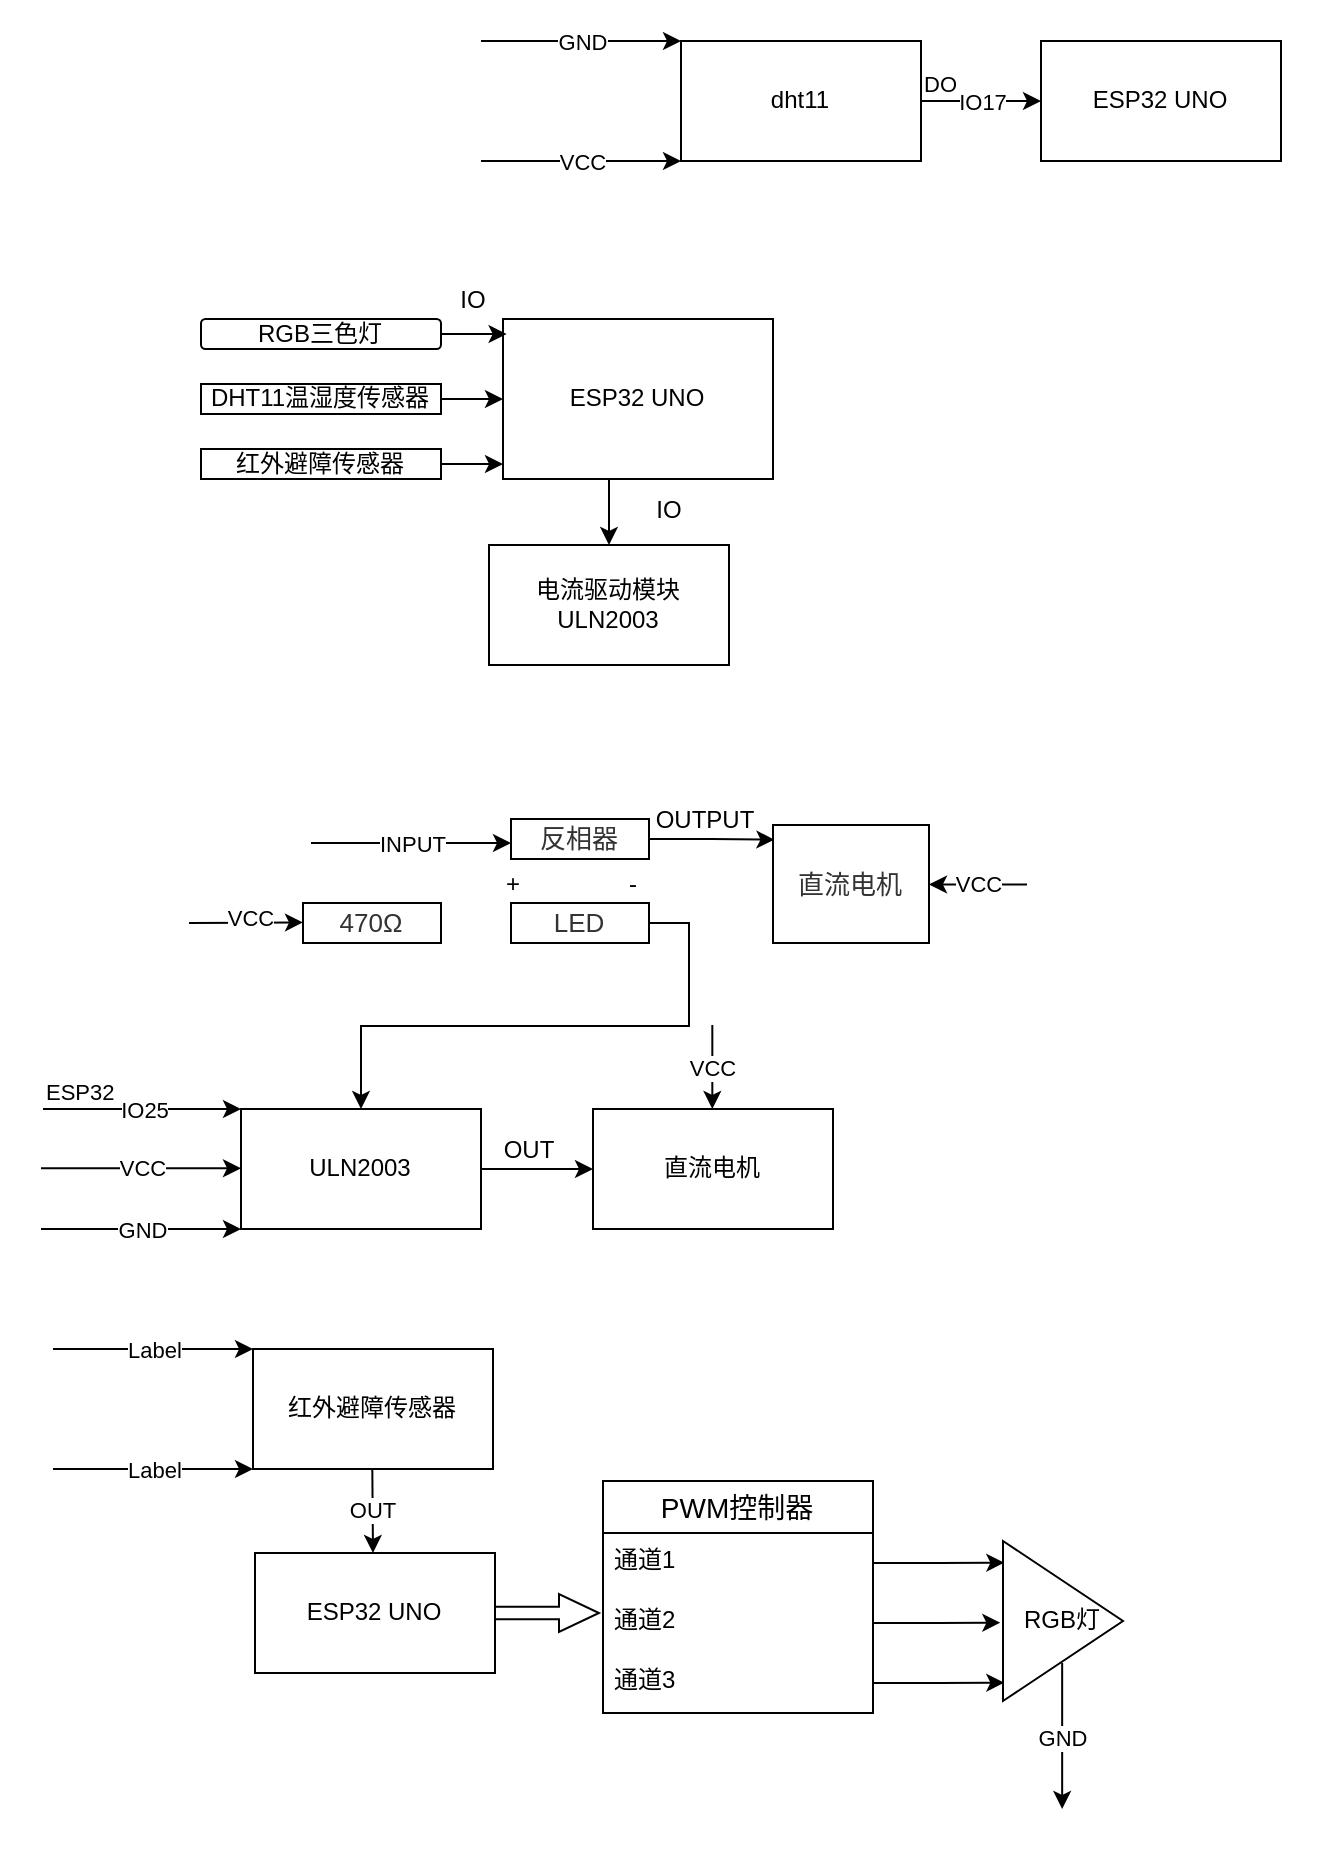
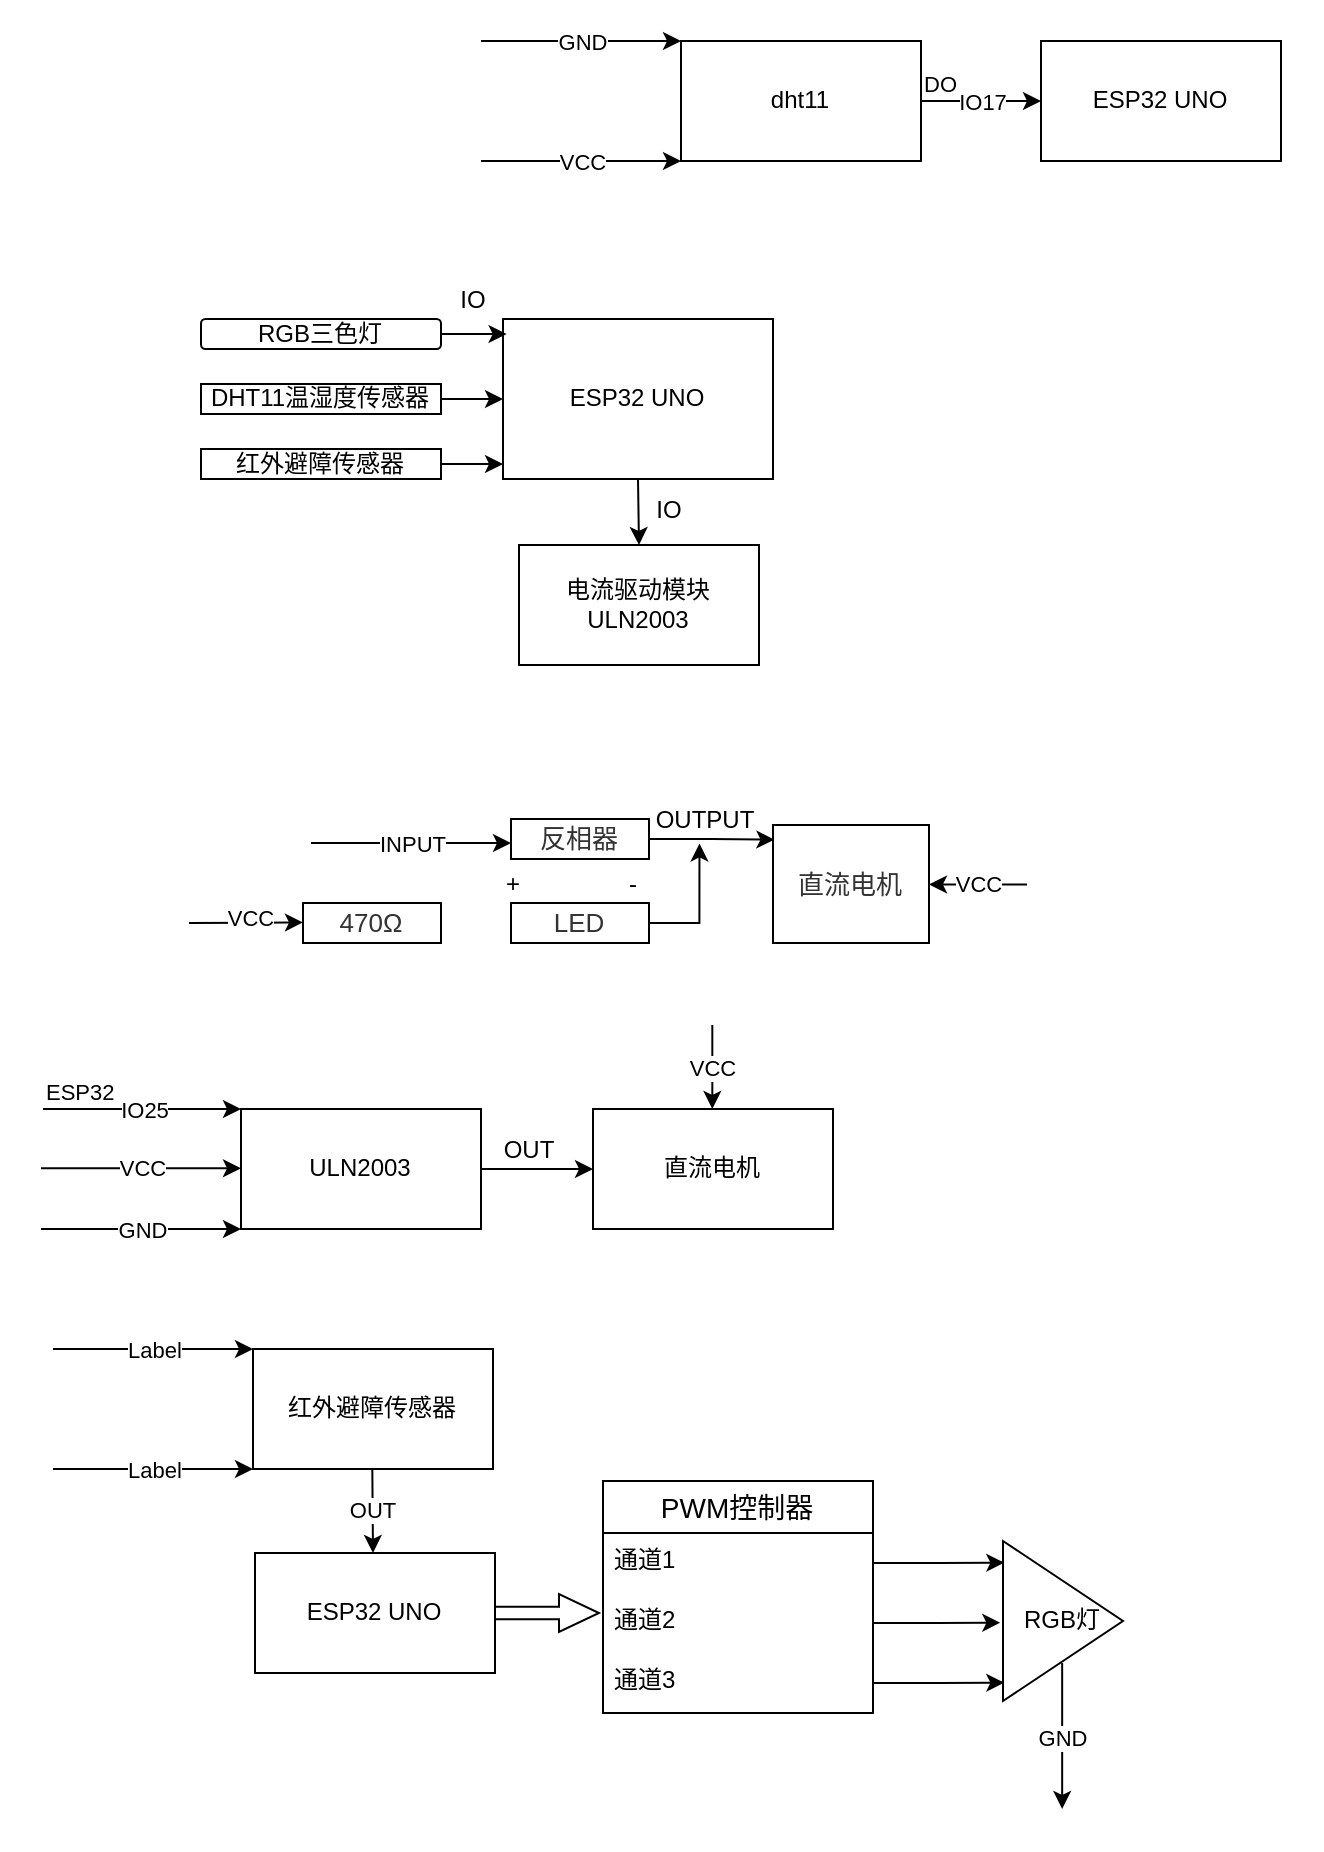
  <mxCell id="0" />
  <mxCell id="1" parent="0" />
  <mxCell id="2" value="dht11" style="rounded=0;whiteSpace=wrap;html=1;" vertex="1" parent="1"><mxGeometry x="340" y="20" width="120" height="60" as="geometry" /></mxCell>
  <mxCell id="3" value="" style="endArrow=classic;html=1;rounded=0;" edge="1" parent="1"><mxGeometry relative="1" as="geometry"><mxPoint x="240" y="20" as="sourcePoint" /><mxPoint x="340" y="20" as="targetPoint" /></mxGeometry></mxCell>
  <mxCell id="4" value="GND" style="edgeLabel;resizable=0;html=1;align=center;verticalAlign=middle;" connectable="0" vertex="1" parent="3"><mxGeometry relative="1" as="geometry" /></mxCell>
  <mxCell id="5" value="" style="endArrow=classic;html=1;rounded=0;" edge="1" parent="1"><mxGeometry relative="1" as="geometry"><mxPoint x="240" y="80" as="sourcePoint" /><mxPoint x="340" y="80" as="targetPoint" /></mxGeometry></mxCell>
  <mxCell id="6" value="VCC" style="edgeLabel;resizable=0;html=1;align=center;verticalAlign=middle;" connectable="0" vertex="1" parent="5"><mxGeometry relative="1" as="geometry" /></mxCell>
  <mxCell id="7" value="" style="endArrow=classic;html=1;rounded=0;" edge="1" parent="1" source="2"><mxGeometry relative="1" as="geometry"><mxPoint x="460" y="50" as="sourcePoint" /><mxPoint x="520" y="50" as="targetPoint" /></mxGeometry></mxCell>
  <mxCell id="8" value="IO17" style="edgeLabel;resizable=0;html=1;align=center;verticalAlign=middle;" connectable="0" vertex="1" parent="7"><mxGeometry relative="1" as="geometry" /></mxCell>
  <mxCell id="9" value="DO" style="edgeLabel;resizable=0;html=1;align=left;verticalAlign=bottom;" connectable="0" vertex="1" parent="7"><mxGeometry x="-1" relative="1" as="geometry" /></mxCell>
  <mxCell id="10" value="ESP32 UNO" style="rounded=0;whiteSpace=wrap;html=1;" vertex="1" parent="1"><mxGeometry x="520" y="20" width="120" height="60" as="geometry" /></mxCell>
  <mxCell id="11" style="edgeStyle=orthogonalEdgeStyle;rounded=0;orthogonalLoop=1;jettySize=auto;html=1;exitX=0.5;exitY=1;exitDx=0;exitDy=0;entryX=0.5;entryY=0;entryDx=0;entryDy=0;" edge="1" parent="1" source="12" target="20"><mxGeometry relative="1" as="geometry" /></mxCell>
  <mxCell id="12" value="ESP32 UNO" style="rounded=0;whiteSpace=wrap;html=1;" vertex="1" parent="1"><mxGeometry x="251" y="159" width="135" height="80" as="geometry" /></mxCell>
  <mxCell id="13" style="edgeStyle=orthogonalEdgeStyle;rounded=0;orthogonalLoop=1;jettySize=auto;html=1;exitX=1;exitY=0.5;exitDx=0;exitDy=0;entryX=0.013;entryY=0.103;entryDx=0;entryDy=0;entryPerimeter=0;" edge="1" parent="1" source="14" target="12"><mxGeometry relative="1" as="geometry" /></mxCell>
  <mxCell id="14" value="RGB三色灯" style="whiteSpace=wrap;html=1;rounded=1;" vertex="1" parent="1"><mxGeometry x="100" y="159" width="120" height="15" as="geometry" /></mxCell>
  <mxCell id="15" style="edgeStyle=orthogonalEdgeStyle;rounded=0;orthogonalLoop=1;jettySize=auto;html=1;exitX=1;exitY=0.5;exitDx=0;exitDy=0;entryX=0;entryY=0.5;entryDx=0;entryDy=0;" edge="1" parent="1" source="16" target="12"><mxGeometry relative="1" as="geometry" /></mxCell>
  <mxCell id="16" value="DHT11温湿度传感器" style="rounded=0;whiteSpace=wrap;html=1;" vertex="1" parent="1"><mxGeometry x="100" y="191.5" width="120" height="15" as="geometry" /></mxCell>
  <mxCell id="17" style="edgeStyle=orthogonalEdgeStyle;rounded=0;orthogonalLoop=1;jettySize=auto;html=1;exitX=1;exitY=0.5;exitDx=0;exitDy=0;entryX=0;entryY=0.902;entryDx=0;entryDy=0;entryPerimeter=0;" edge="1" parent="1" source="18" target="12"><mxGeometry relative="1" as="geometry" /></mxCell>
  <mxCell id="18" value="红外避障传感器" style="rounded=0;whiteSpace=wrap;html=1;" vertex="1" parent="1"><mxGeometry x="100" y="224" width="120" height="15" as="geometry" /></mxCell>
  <mxCell id="19" value="IO" style="text;html=1;align=center;verticalAlign=middle;resizable=0;points=[];autosize=1;strokeColor=none;fillColor=none;" vertex="1" parent="1"><mxGeometry x="224" y="141" width="23" height="18" as="geometry" /></mxCell>
- <mxCell id="20" value="电流驱动模块&lt;br&gt;ULN2003" style="rounded=0;whiteSpace=wrap;html=1;" vertex="1" parent="1"><mxGeometry x="244" y="272" width="120" height="60" as="geometry" /></mxCell>
+ <mxCell id="20" value="电流驱动模块&lt;br&gt;ULN2003" style="rounded=0;whiteSpace=wrap;html=1;" vertex="1" parent="1"><mxGeometry x="259" y="272" width="120" height="60" as="geometry" /></mxCell>
  <mxCell id="21" value="IO" style="text;html=1;align=center;verticalAlign=middle;resizable=0;points=[];autosize=1;strokeColor=none;fillColor=none;" vertex="1" parent="1"><mxGeometry x="322" y="246" width="23" height="18" as="geometry" /></mxCell>
  <mxCell id="22" value="&lt;span style=&quot;color: rgb(51 , 51 , 51) ; font-family: &amp;#34;arial&amp;#34; , sans-serif ; font-size: 13px ; background-color: rgb(255 , 255 , 255)&quot;&gt;470Ω&lt;/span&gt;" style="rounded=0;whiteSpace=wrap;html=1;" vertex="1" parent="1"><mxGeometry x="151" y="451" width="69" height="20" as="geometry" /></mxCell>
  <mxCell id="23" value="" style="endArrow=classic;html=1;rounded=0;" edge="1" parent="1"><mxGeometry relative="1" as="geometry"><mxPoint x="94" y="461" as="sourcePoint" /><mxPoint x="151" y="460.71" as="targetPoint" /></mxGeometry></mxCell>
  <mxCell id="24" value="VCC" style="edgeLabel;resizable=0;html=1;align=center;verticalAlign=middle;" connectable="0" vertex="1" parent="23"><mxGeometry relative="1" as="geometry"><mxPoint x="2" y="-2" as="offset" /></mxGeometry></mxCell>
- <mxCell id="25" style="edgeStyle=orthogonalEdgeStyle;rounded=0;orthogonalLoop=1;jettySize=auto;html=1;exitX=1;exitY=0.5;exitDx=0;exitDy=0;" edge="1" parent="1" source="26" target="38"><mxGeometry relative="1" as="geometry"><mxPoint x="350.143" y="417.114" as="targetPoint" /></mxGeometry></mxCell>
+ <mxCell id="25" style="edgeStyle=orthogonalEdgeStyle;rounded=0;orthogonalLoop=1;jettySize=auto;html=1;exitX=1;exitY=0.5;exitDx=0;exitDy=0;entryX=0.454;entryY=1.124;entryDx=0;entryDy=0;entryPerimeter=0;" edge="1" parent="1" source="26" target="36"><mxGeometry relative="1" as="geometry"><mxPoint x="350.143" y="417.114" as="targetPoint" /></mxGeometry></mxCell>
  <mxCell id="26" value="&lt;font color=&quot;#333333&quot; face=&quot;arial, sans-serif&quot;&gt;&lt;span style=&quot;font-size: 13px ; background-color: rgb(255 , 255 , 255)&quot;&gt;LED&lt;/span&gt;&lt;/font&gt;" style="rounded=0;whiteSpace=wrap;html=1;" vertex="1" parent="1"><mxGeometry x="255" y="451" width="69" height="20" as="geometry" /></mxCell>
  <mxCell id="27" value="+" style="text;html=1;align=center;verticalAlign=middle;resizable=0;points=[];autosize=1;strokeColor=none;fillColor=none;" vertex="1" parent="1"><mxGeometry x="247" y="433" width="17" height="18" as="geometry" /></mxCell>
  <mxCell id="28" value="-" style="text;html=1;align=center;verticalAlign=middle;resizable=0;points=[];autosize=1;strokeColor=none;fillColor=none;" vertex="1" parent="1"><mxGeometry x="309" y="433" width="14" height="18" as="geometry" /></mxCell>
  <mxCell id="29" value="" style="endArrow=classic;html=1;rounded=0;" edge="1" parent="1"><mxGeometry relative="1" as="geometry"><mxPoint x="155" y="421" as="sourcePoint" /><mxPoint x="255" y="421" as="targetPoint" /></mxGeometry></mxCell>
  <mxCell id="30" value="INPUT" style="edgeLabel;resizable=0;html=1;align=center;verticalAlign=middle;" connectable="0" vertex="1" parent="29"><mxGeometry relative="1" as="geometry" /></mxCell>
  <mxCell id="31" style="edgeStyle=orthogonalEdgeStyle;rounded=0;orthogonalLoop=1;jettySize=auto;html=1;exitX=1;exitY=0.5;exitDx=0;exitDy=0;entryX=0.009;entryY=0.125;entryDx=0;entryDy=0;entryPerimeter=0;" edge="1" parent="1" source="32" target="33"><mxGeometry relative="1" as="geometry" /></mxCell>
  <mxCell id="32" value="&lt;font color=&quot;#333333&quot; face=&quot;arial, sans-serif&quot;&gt;&lt;span style=&quot;font-size: 13px ; background-color: rgb(255 , 255 , 255)&quot;&gt;反相器&lt;/span&gt;&lt;/font&gt;" style="rounded=0;whiteSpace=wrap;html=1;" vertex="1" parent="1"><mxGeometry x="255" y="409" width="69" height="20" as="geometry" /></mxCell>
  <mxCell id="33" value="&lt;font color=&quot;#333333&quot; face=&quot;arial, sans-serif&quot;&gt;&lt;span style=&quot;font-size: 13px ; background-color: rgb(255 , 255 , 255)&quot;&gt;直流电机&lt;/span&gt;&lt;/font&gt;" style="rounded=0;whiteSpace=wrap;html=1;" vertex="1" parent="1"><mxGeometry x="386" y="412" width="78" height="59" as="geometry" /></mxCell>
  <mxCell id="34" value="" style="endArrow=classic;html=1;rounded=0;" edge="1" parent="1"><mxGeometry relative="1" as="geometry"><mxPoint x="513" y="441.71" as="sourcePoint" /><mxPoint x="464" y="441.71" as="targetPoint" /></mxGeometry></mxCell>
  <mxCell id="35" value="VCC" style="edgeLabel;resizable=0;html=1;align=center;verticalAlign=middle;" connectable="0" vertex="1" parent="34"><mxGeometry relative="1" as="geometry" /></mxCell>
  <mxCell id="36" value="OUTPUT" style="text;html=1;align=center;verticalAlign=middle;resizable=0;points=[];autosize=1;strokeColor=none;fillColor=none;" vertex="1" parent="1"><mxGeometry x="322" y="401" width="60" height="18" as="geometry" /></mxCell>
  <mxCell id="37" value="" style="edgeStyle=orthogonalEdgeStyle;rounded=0;orthogonalLoop=1;jettySize=auto;html=1;" edge="1" parent="1" source="38" target="46"><mxGeometry relative="1" as="geometry" /></mxCell>
  <mxCell id="38" value="ULN2003" style="rounded=0;whiteSpace=wrap;html=1;" vertex="1" parent="1"><mxGeometry x="120" y="554" width="120" height="60" as="geometry" /></mxCell>
  <mxCell id="39" value="" style="endArrow=classic;html=1;rounded=0;" edge="1" parent="1"><mxGeometry relative="1" as="geometry"><mxPoint x="21" y="554" as="sourcePoint" /><mxPoint x="120" y="554" as="targetPoint" /></mxGeometry></mxCell>
  <mxCell id="40" value="IO25" style="edgeLabel;resizable=0;html=1;align=center;verticalAlign=middle;" connectable="0" vertex="1" parent="39"><mxGeometry relative="1" as="geometry" /></mxCell>
  <mxCell id="41" value="ESP32" style="edgeLabel;resizable=0;html=1;align=left;verticalAlign=bottom;" connectable="0" vertex="1" parent="39"><mxGeometry x="-1" relative="1" as="geometry" /></mxCell>
  <mxCell id="42" value="" style="endArrow=classic;html=1;rounded=0;" edge="1" parent="1"><mxGeometry relative="1" as="geometry"><mxPoint x="20" y="583.66" as="sourcePoint" /><mxPoint x="120" y="583.66" as="targetPoint" /></mxGeometry></mxCell>
  <mxCell id="43" value="VCC" style="edgeLabel;resizable=0;html=1;align=center;verticalAlign=middle;" connectable="0" vertex="1" parent="42"><mxGeometry relative="1" as="geometry" /></mxCell>
  <mxCell id="44" value="" style="endArrow=classic;html=1;rounded=0;" edge="1" parent="1"><mxGeometry relative="1" as="geometry"><mxPoint x="20" y="614" as="sourcePoint" /><mxPoint x="120" y="614" as="targetPoint" /></mxGeometry></mxCell>
  <mxCell id="45" value="GND" style="edgeLabel;resizable=0;html=1;align=center;verticalAlign=middle;" connectable="0" vertex="1" parent="44"><mxGeometry relative="1" as="geometry" /></mxCell>
  <mxCell id="46" value="直流电机" style="whiteSpace=wrap;html=1;rounded=0;" vertex="1" parent="1"><mxGeometry x="296" y="554" width="120" height="60" as="geometry" /></mxCell>
  <mxCell id="47" value="OUT" style="text;html=1;align=center;verticalAlign=middle;resizable=0;points=[];autosize=1;strokeColor=none;fillColor=none;" vertex="1" parent="1"><mxGeometry x="246" y="566" width="36" height="18" as="geometry" /></mxCell>
  <mxCell id="48" value="" style="endArrow=classic;html=1;rounded=0;" edge="1" parent="1"><mxGeometry relative="1" as="geometry"><mxPoint x="355.66" y="512" as="sourcePoint" /><mxPoint x="355.66" y="554" as="targetPoint" /></mxGeometry></mxCell>
  <mxCell id="49" value="VCC" style="edgeLabel;resizable=0;html=1;align=center;verticalAlign=middle;" connectable="0" vertex="1" parent="48"><mxGeometry relative="1" as="geometry" /></mxCell>
  <mxCell id="50" value="红外避障传感器" style="rounded=0;whiteSpace=wrap;html=1;" vertex="1" parent="1"><mxGeometry x="126" y="674" width="120" height="60" as="geometry" /></mxCell>
  <mxCell id="51" value="" style="endArrow=classic;html=1;rounded=0;" edge="1" parent="1"><mxGeometry relative="1" as="geometry"><mxPoint x="26" y="674" as="sourcePoint" /><mxPoint x="126" y="674" as="targetPoint" /></mxGeometry></mxCell>
  <mxCell id="52" value="Label" style="edgeLabel;resizable=0;html=1;align=center;verticalAlign=middle;" connectable="0" vertex="1" parent="51"><mxGeometry relative="1" as="geometry" /></mxCell>
  <mxCell id="53" value="" style="endArrow=classic;html=1;rounded=0;" edge="1" parent="1"><mxGeometry relative="1" as="geometry"><mxPoint x="26" y="734" as="sourcePoint" /><mxPoint x="126" y="734" as="targetPoint" /></mxGeometry></mxCell>
  <mxCell id="54" value="Label" style="edgeLabel;resizable=0;html=1;align=center;verticalAlign=middle;" connectable="0" vertex="1" parent="53"><mxGeometry relative="1" as="geometry" /></mxCell>
  <mxCell id="55" value="ESP32 UNO" style="rounded=0;whiteSpace=wrap;html=1;" vertex="1" parent="1"><mxGeometry x="127" y="776" width="120" height="60" as="geometry" /></mxCell>
  <mxCell id="56" value="PWM控制器" style="swimlane;fontStyle=0;childLayout=stackLayout;horizontal=1;startSize=26;horizontalStack=0;resizeParent=1;resizeParentMax=0;resizeLast=0;collapsible=1;marginBottom=0;align=center;fontSize=14;" vertex="1" parent="1"><mxGeometry x="301" y="740" width="135" height="116" as="geometry" /></mxCell>
  <mxCell id="57" value="通道1" style="text;strokeColor=none;fillColor=none;spacingLeft=4;spacingRight=4;overflow=hidden;rotatable=0;points=[[0,0.5],[1,0.5]];portConstraint=eastwest;fontSize=12;" vertex="1" parent="56"><mxGeometry y="26" width="135" height="30" as="geometry" /></mxCell>
  <mxCell id="58" value="通道2" style="text;strokeColor=none;fillColor=none;spacingLeft=4;spacingRight=4;overflow=hidden;rotatable=0;points=[[0,0.5],[1,0.5]];portConstraint=eastwest;fontSize=12;" vertex="1" parent="56"><mxGeometry y="56" width="135" height="30" as="geometry" /></mxCell>
  <mxCell id="59" value="通道3" style="text;strokeColor=none;fillColor=none;spacingLeft=4;spacingRight=4;overflow=hidden;rotatable=0;points=[[0,0.5],[1,0.5]];portConstraint=eastwest;fontSize=12;" vertex="1" parent="56"><mxGeometry y="86" width="135" height="30" as="geometry" /></mxCell>
  <mxCell id="60" value="" style="endArrow=classic;html=1;rounded=0;" edge="1" parent="1"><mxGeometry relative="1" as="geometry"><mxPoint x="185.66" y="734" as="sourcePoint" /><mxPoint x="186" y="776" as="targetPoint" /></mxGeometry></mxCell>
  <mxCell id="61" value="OUT" style="edgeLabel;resizable=0;html=1;align=center;verticalAlign=middle;" connectable="0" vertex="1" parent="60"><mxGeometry relative="1" as="geometry" /></mxCell>
  <mxCell id="62" value="" style="html=1;shadow=0;dashed=0;align=center;verticalAlign=middle;shape=mxgraph.arrows2.arrow;dy=0.67;dx=20;notch=0;" vertex="1" parent="1"><mxGeometry x="247" y="796.5" width="52" height="19" as="geometry" /></mxCell>
  <mxCell id="63" style="edgeStyle=orthogonalEdgeStyle;rounded=0;orthogonalLoop=1;jettySize=auto;html=1;exitX=1;exitY=0.5;exitDx=0;exitDy=0;" edge="1" parent="1" source="57"><mxGeometry relative="1" as="geometry"><mxPoint x="501.667" y="780.833" as="targetPoint" /></mxGeometry></mxCell>
  <mxCell id="64" style="edgeStyle=orthogonalEdgeStyle;rounded=0;orthogonalLoop=1;jettySize=auto;html=1;exitX=1;exitY=0.5;exitDx=0;exitDy=0;" edge="1" parent="1" source="58"><mxGeometry relative="1" as="geometry"><mxPoint x="499.667" y="810.833" as="targetPoint" /></mxGeometry></mxCell>
  <mxCell id="65" style="edgeStyle=orthogonalEdgeStyle;rounded=0;orthogonalLoop=1;jettySize=auto;html=1;exitX=1;exitY=0.5;exitDx=0;exitDy=0;" edge="1" parent="1" source="59"><mxGeometry relative="1" as="geometry"><mxPoint x="501.667" y="840.833" as="targetPoint" /></mxGeometry></mxCell>
  <mxCell id="66" value="RGB灯" style="triangle;whiteSpace=wrap;html=1;" vertex="1" parent="1"><mxGeometry x="501" y="770" width="60" height="80" as="geometry" /></mxCell>
  <mxCell id="67" value="" style="endArrow=classic;html=1;rounded=0;" edge="1" parent="1"><mxGeometry relative="1" as="geometry"><mxPoint x="530.58" y="831" as="sourcePoint" /><mxPoint x="530.58" y="904" as="targetPoint" /></mxGeometry></mxCell>
  <mxCell id="68" value="GND" style="edgeLabel;resizable=0;html=1;align=center;verticalAlign=middle;" connectable="0" vertex="1" parent="67"><mxGeometry relative="1" as="geometry" /></mxCell>
